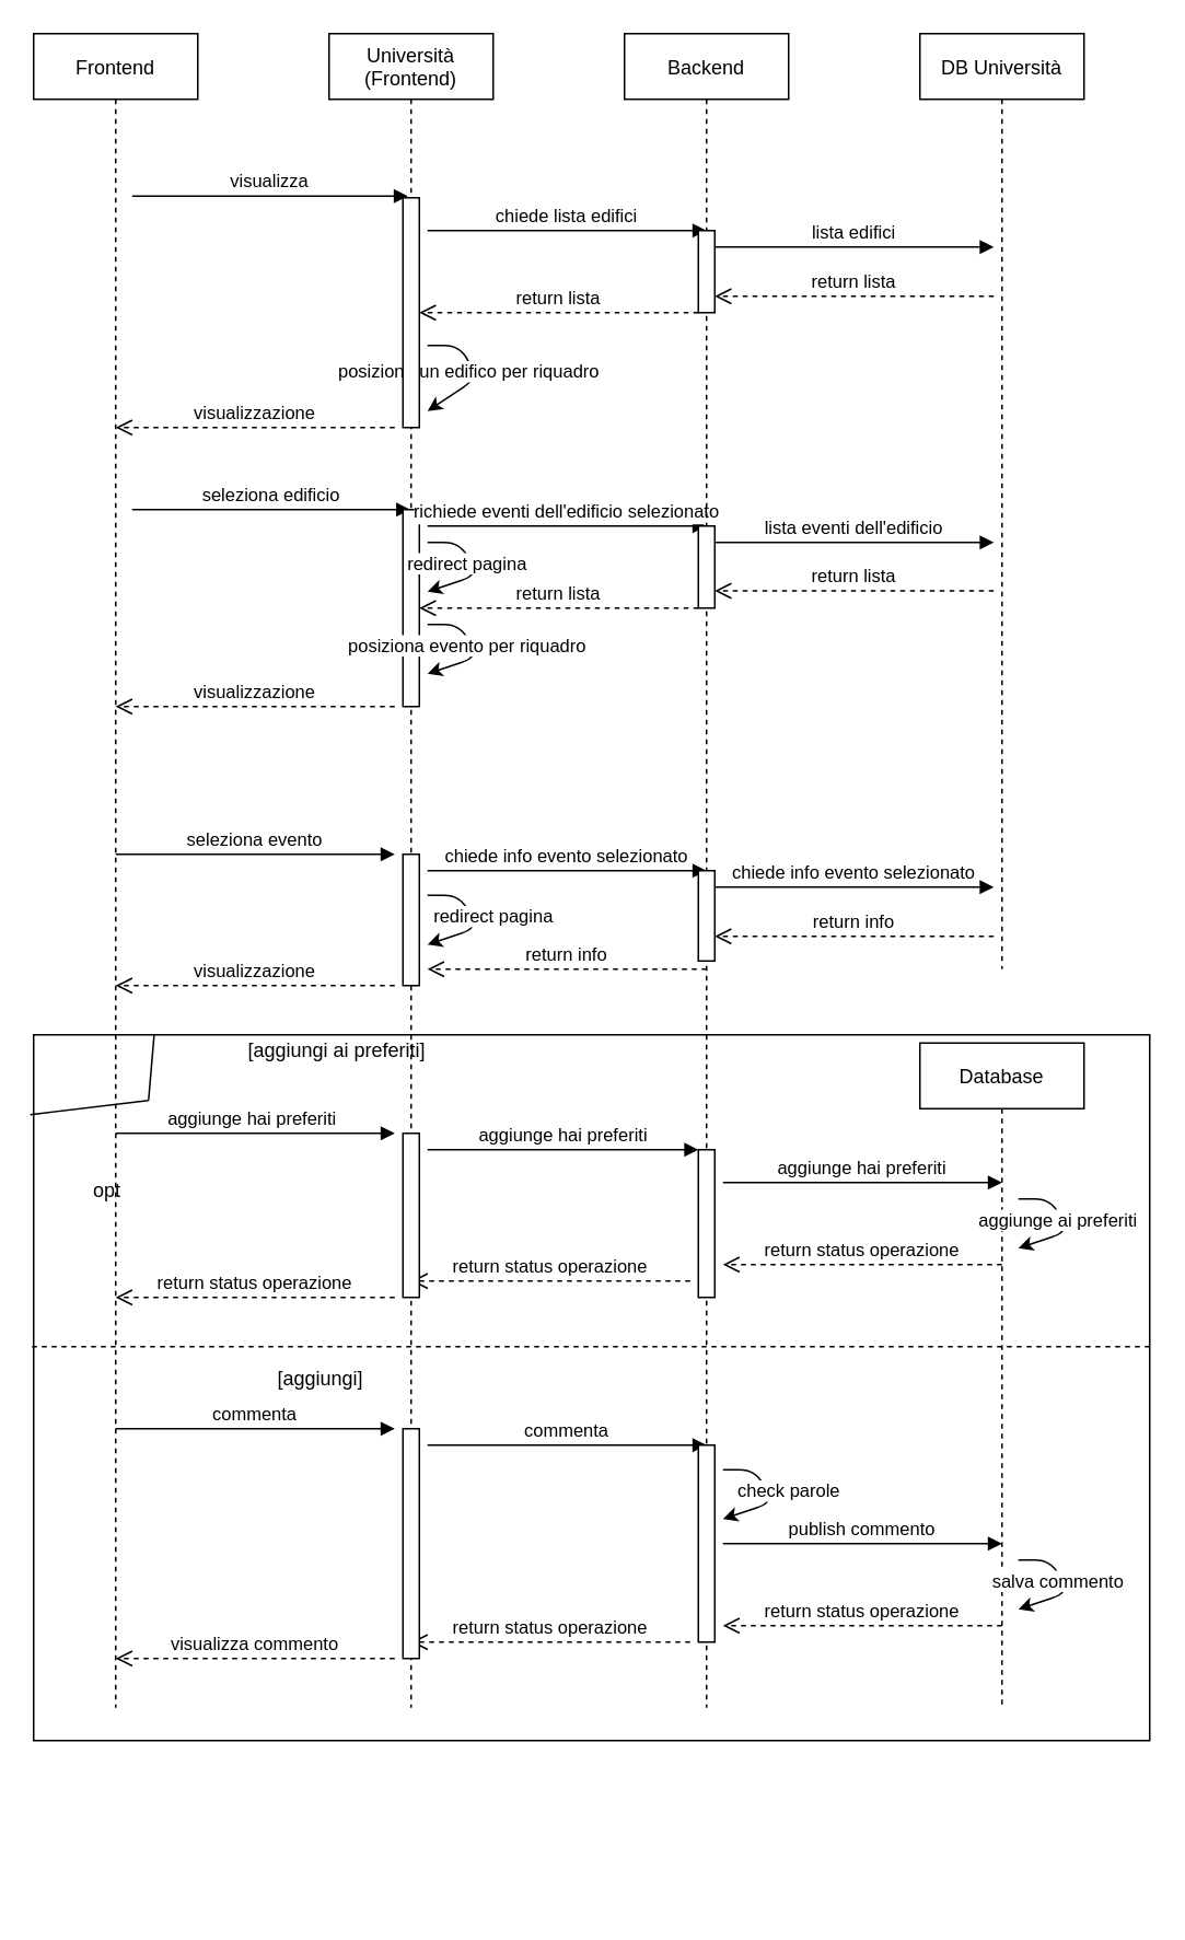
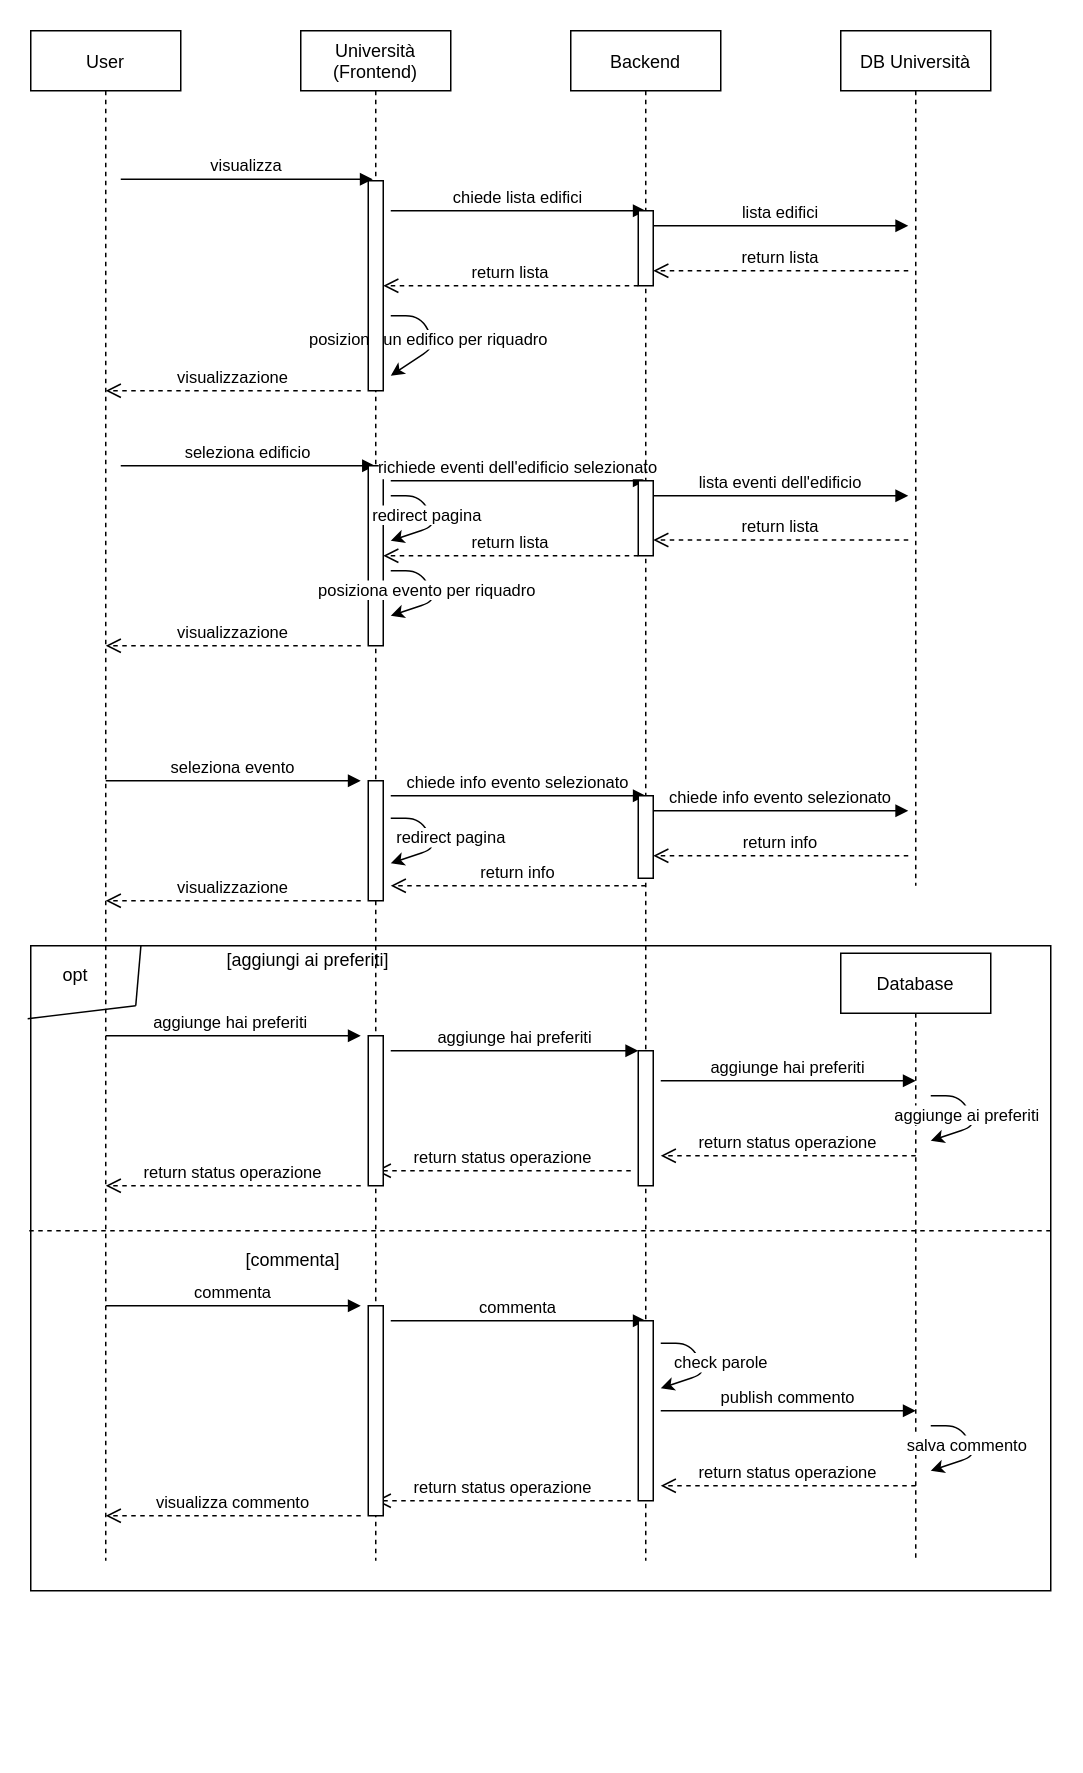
  <mxCell id="0" />
  <mxCell id="1" parent="0" />
  <mxCell id="2" value="" style="group" vertex="1" connectable="0" parent="1"><mxGeometry x="20" y="20" width="680" height="1140" as="geometry" /></mxCell>
- <mxCell id="3" value="Frontend" style="shape=umlLifeline;perimeter=lifelinePerimeter;container=0;collapsible=0;recursiveResize=0;rounded=0;shadow=0;strokeWidth=1;" vertex="1" parent="2"><mxGeometry width="100" height="1020" as="geometry" /></mxCell>
+ <mxCell id="3" value="User" style="shape=umlLifeline;perimeter=lifelinePerimeter;container=0;collapsible=0;recursiveResize=0;rounded=0;shadow=0;strokeWidth=1;" vertex="1" parent="2"><mxGeometry width="100" height="1020" as="geometry" /></mxCell>
  <mxCell id="4" value="visualizza" style="verticalAlign=bottom;endArrow=block;entryX=0.3;entryY=-0.007;shadow=0;strokeWidth=1;entryDx=0;entryDy=0;entryPerimeter=0;" edge="1" parent="2" target="44"><mxGeometry relative="1" as="geometry"><mxPoint x="60" y="99" as="sourcePoint" /><mxPoint x="220" y="123.529" as="targetPoint" /></mxGeometry></mxCell>
  <mxCell id="5" value="seleziona edificio" style="verticalAlign=bottom;endArrow=block;shadow=0;strokeWidth=1;" edge="1" parent="2" target="43"><mxGeometry relative="1" as="geometry"><mxPoint x="60" y="290" as="sourcePoint" /><mxPoint x="220" y="358.235" as="targetPoint" /></mxGeometry></mxCell>
  <mxCell id="6" value="" style="rounded=0;whiteSpace=wrap;html=1;fillColor=none;" vertex="1" parent="2"><mxGeometry y="610" width="680" height="430" as="geometry" /></mxCell>
- <mxCell id="7" value="opt" style="text;html=1;strokeColor=none;fillColor=none;align=center;verticalAlign=middle;whiteSpace=wrap;rounded=0;" vertex="1" parent="2"><mxGeometry x="25" y="695" width="40" height="20" as="geometry" /></mxCell>
+ <mxCell id="7" value="opt" style="text;html=1;strokeColor=none;fillColor=none;align=center;verticalAlign=middle;whiteSpace=wrap;rounded=0;" vertex="1" parent="2"><mxGeometry x="10" y="620" width="40" height="20" as="geometry" /></mxCell>
  <mxCell id="8" value="aggiunge hai preferiti " style="verticalAlign=bottom;endArrow=block;entryX=0;entryY=0;shadow=0;strokeWidth=1;" edge="1" parent="2"><mxGeometry relative="1" as="geometry"><mxPoint x="50" y="670" as="sourcePoint" /><mxPoint x="220" y="670" as="targetPoint" /></mxGeometry></mxCell>
  <mxCell id="9" value="[aggiungi ai preferiti]" style="text;html=1;strokeColor=none;fillColor=none;align=center;verticalAlign=middle;whiteSpace=wrap;rounded=0;" vertex="1" parent="2"><mxGeometry x="100" y="610" width="170" height="20" as="geometry" /></mxCell>
  <mxCell id="10" value="aggiunge hai preferiti" style="verticalAlign=bottom;endArrow=block;entryX=0;entryY=0;shadow=0;strokeWidth=1;" edge="1" parent="2" target="65"><mxGeometry relative="1" as="geometry"><mxPoint x="240" y="680" as="sourcePoint" /><mxPoint x="410" y="680" as="targetPoint" /></mxGeometry></mxCell>
  <mxCell id="11" value="aggiunge hai preferiti" style="verticalAlign=bottom;endArrow=block;entryX=0;entryY=0;shadow=0;strokeWidth=1;" edge="1" parent="2"><mxGeometry relative="1" as="geometry"><mxPoint x="420" y="700" as="sourcePoint" /><mxPoint x="590" y="700" as="targetPoint" /></mxGeometry></mxCell>
  <mxCell id="12" value="Database" style="shape=umlLifeline;perimeter=lifelinePerimeter;container=0;collapsible=0;recursiveResize=0;rounded=0;shadow=0;strokeWidth=1;" vertex="1" parent="2"><mxGeometry x="540" y="615" width="100" height="405" as="geometry" /></mxCell>
  <mxCell id="13" value="return status operazione" style="verticalAlign=bottom;endArrow=open;dashed=1;endSize=8;shadow=0;strokeWidth=1;" edge="1" parent="2"><mxGeometry relative="1" as="geometry"><mxPoint x="420" y="750" as="targetPoint" /><mxPoint x="590" y="750" as="sourcePoint" /></mxGeometry></mxCell>
  <mxCell id="14" value="return status operazione" style="verticalAlign=bottom;endArrow=open;dashed=1;endSize=8;shadow=0;strokeWidth=1;" edge="1" parent="2"><mxGeometry relative="1" as="geometry"><mxPoint x="230" y="760" as="targetPoint" /><mxPoint x="400" y="760" as="sourcePoint" /></mxGeometry></mxCell>
  <mxCell id="15" value="return status operazione" style="verticalAlign=bottom;endArrow=open;dashed=1;endSize=8;shadow=0;strokeWidth=1;" edge="1" parent="2"><mxGeometry relative="1" as="geometry"><mxPoint x="50" y="770" as="targetPoint" /><mxPoint x="220" y="770" as="sourcePoint" /></mxGeometry></mxCell>
  <mxCell id="16" value="" style="endArrow=none;dashed=1;html=1;entryX=1;entryY=0.442;entryDx=0;entryDy=0;entryPerimeter=0;" edge="1" parent="2" target="6"><mxGeometry width="50" height="50" relative="1" as="geometry"><mxPoint x="-1" y="800" as="sourcePoint" /><mxPoint x="410" y="730" as="targetPoint" /></mxGeometry></mxCell>
  <mxCell id="17" value="return lista" style="verticalAlign=bottom;endArrow=open;dashed=1;endSize=8;shadow=0;strokeWidth=1;" edge="1" parent="2"><mxGeometry relative="1" as="geometry"><mxPoint x="415" y="159.998" as="targetPoint" /><mxPoint x="585" y="159.998" as="sourcePoint" /></mxGeometry></mxCell>
  <mxCell id="18" value="commenta" style="verticalAlign=bottom;endArrow=block;entryX=0;entryY=0;shadow=0;strokeWidth=1;" edge="1" parent="2"><mxGeometry relative="1" as="geometry"><mxPoint x="50" y="850" as="sourcePoint" /><mxPoint x="220" y="850" as="targetPoint" /></mxGeometry></mxCell>
- <mxCell id="19" value="[aggiungi]" style="text;html=1;strokeColor=none;fillColor=none;align=center;verticalAlign=middle;whiteSpace=wrap;rounded=0;" vertex="1" parent="2"><mxGeometry x="90" y="810" width="170" height="20" as="geometry" /></mxCell>
+ <mxCell id="19" value="[commenta]" style="text;html=1;strokeColor=none;fillColor=none;align=center;verticalAlign=middle;whiteSpace=wrap;rounded=0;" vertex="1" parent="2"><mxGeometry x="90" y="810" width="170" height="20" as="geometry" /></mxCell>
  <mxCell id="20" value="commenta" style="verticalAlign=bottom;endArrow=block;entryX=0;entryY=0;shadow=0;strokeWidth=1;" edge="1" parent="2"><mxGeometry relative="1" as="geometry"><mxPoint x="240" y="860" as="sourcePoint" /><mxPoint x="410" y="860" as="targetPoint" /></mxGeometry></mxCell>
  <mxCell id="21" value="" style="endArrow=classic;html=1;" edge="1" parent="2"><mxGeometry width="50" height="50" relative="1" as="geometry"><mxPoint x="420" y="875" as="sourcePoint" /><mxPoint x="420" y="905" as="targetPoint" /><Array as="points"><mxPoint x="440" y="875" /><mxPoint x="450" y="895" /></Array></mxGeometry></mxCell>
  <mxCell id="22" value="check parole" style="edgeLabel;html=1;align=center;verticalAlign=middle;resizable=0;points=[];" vertex="1" connectable="0" parent="21"><mxGeometry x="-0.068" y="-3" relative="1" as="geometry"><mxPoint x="16.42" y="-1" as="offset" /></mxGeometry></mxCell>
  <mxCell id="23" value="publish commento" style="verticalAlign=bottom;endArrow=block;entryX=0;entryY=0;shadow=0;strokeWidth=1;" edge="1" parent="2"><mxGeometry relative="1" as="geometry"><mxPoint x="420" y="920" as="sourcePoint" /><mxPoint x="590" y="920" as="targetPoint" /></mxGeometry></mxCell>
  <mxCell id="24" value="return status operazione" style="verticalAlign=bottom;endArrow=open;dashed=1;endSize=8;shadow=0;strokeWidth=1;" edge="1" parent="2"><mxGeometry relative="1" as="geometry"><mxPoint x="420" y="970" as="targetPoint" /><mxPoint x="590" y="970" as="sourcePoint" /></mxGeometry></mxCell>
  <mxCell id="25" value="" style="endArrow=classic;html=1;" edge="1" parent="2"><mxGeometry width="50" height="50" relative="1" as="geometry"><mxPoint x="600" y="930" as="sourcePoint" /><mxPoint x="600" y="960" as="targetPoint" /><Array as="points"><mxPoint x="620" y="930" /><mxPoint x="630" y="950" /></Array></mxGeometry></mxCell>
  <mxCell id="26" value="salva commento" style="edgeLabel;html=1;align=center;verticalAlign=middle;resizable=0;points=[];" vertex="1" connectable="0" parent="25"><mxGeometry x="-0.068" y="-3" relative="1" as="geometry"><mxPoint y="-1" as="offset" /></mxGeometry></mxCell>
  <mxCell id="27" value="return status operazione" style="verticalAlign=bottom;endArrow=open;dashed=1;endSize=8;shadow=0;strokeWidth=1;" edge="1" parent="2"><mxGeometry relative="1" as="geometry"><mxPoint x="230" y="980" as="targetPoint" /><mxPoint x="400" y="980" as="sourcePoint" /></mxGeometry></mxCell>
  <mxCell id="28" value="visualizza commento" style="verticalAlign=bottom;endArrow=open;dashed=1;endSize=8;shadow=0;strokeWidth=1;" edge="1" parent="2"><mxGeometry relative="1" as="geometry"><mxPoint x="50" y="990" as="targetPoint" /><mxPoint x="220" y="990" as="sourcePoint" /></mxGeometry></mxCell>
  <mxCell id="29" value="" style="group" vertex="1" connectable="0" parent="1"><mxGeometry x="560" y="20" width="100" height="570" as="geometry" /></mxCell>
  <mxCell id="30" value="DB Università" style="shape=umlLifeline;perimeter=lifelinePerimeter;container=0;collapsible=0;recursiveResize=0;rounded=0;shadow=0;strokeWidth=1;" vertex="1" parent="29"><mxGeometry width="100" height="570" as="geometry" /></mxCell>
  <mxCell id="31" value="chiede lista edifici" style="verticalAlign=bottom;endArrow=block;entryX=0;entryY=0;shadow=0;strokeWidth=1;" edge="1" parent="1"><mxGeometry relative="1" as="geometry"><mxPoint x="260" y="140" as="sourcePoint" /><mxPoint x="430" y="140" as="targetPoint" /></mxGeometry></mxCell>
  <mxCell id="32" value="" style="endArrow=classic;html=1;" edge="1" parent="1"><mxGeometry width="50" height="50" relative="1" as="geometry"><mxPoint x="260" y="210" as="sourcePoint" /><mxPoint x="260" y="250" as="targetPoint" /><Array as="points"><mxPoint x="280" y="210" /><mxPoint x="290" y="230" /></Array></mxGeometry></mxCell>
  <mxCell id="33" value="posiziona un edifico per riquadro" style="edgeLabel;html=1;align=center;verticalAlign=middle;resizable=0;points=[];" vertex="1" connectable="0" parent="32"><mxGeometry x="-0.068" y="-3" relative="1" as="geometry"><mxPoint y="-1" as="offset" /></mxGeometry></mxCell>
  <mxCell id="34" value="visualizzazione" style="verticalAlign=bottom;endArrow=open;dashed=1;endSize=8;shadow=0;strokeWidth=1;" edge="1" parent="1"><mxGeometry relative="1" as="geometry"><mxPoint x="70" y="260" as="targetPoint" /><mxPoint x="240" y="260" as="sourcePoint" /></mxGeometry></mxCell>
  <mxCell id="35" value="chiede info evento selezionato" style="verticalAlign=bottom;endArrow=block;entryX=0;entryY=0;shadow=0;strokeWidth=1;" edge="1" parent="1"><mxGeometry relative="1" as="geometry"><mxPoint x="260" y="530" as="sourcePoint" /><mxPoint x="430" y="530" as="targetPoint" /></mxGeometry></mxCell>
  <mxCell id="36" value="return info" style="verticalAlign=bottom;endArrow=open;dashed=1;endSize=8;shadow=0;strokeWidth=1;" edge="1" parent="1"><mxGeometry relative="1" as="geometry"><mxPoint x="260" y="590" as="targetPoint" /><mxPoint x="430" y="590" as="sourcePoint" /></mxGeometry></mxCell>
  <mxCell id="37" value="visualizzazione" style="verticalAlign=bottom;endArrow=open;dashed=1;endSize=8;shadow=0;strokeWidth=1;" edge="1" parent="1"><mxGeometry relative="1" as="geometry"><mxPoint x="70" y="600" as="targetPoint" /><mxPoint x="240" y="600" as="sourcePoint" /></mxGeometry></mxCell>
  <mxCell id="38" value="seleziona evento" style="verticalAlign=bottom;endArrow=block;entryX=0;entryY=0;shadow=0;strokeWidth=1;" edge="1" parent="1"><mxGeometry relative="1" as="geometry"><mxPoint x="70" y="520" as="sourcePoint" /><mxPoint x="240" y="520" as="targetPoint" /></mxGeometry></mxCell>
  <mxCell id="39" value="visualizzazione" style="verticalAlign=bottom;endArrow=open;dashed=1;endSize=8;shadow=0;strokeWidth=1;" edge="1" parent="1"><mxGeometry relative="1" as="geometry"><mxPoint x="70" y="430" as="targetPoint" /><mxPoint x="240" y="430" as="sourcePoint" /></mxGeometry></mxCell>
  <mxCell id="40" value="return info" style="verticalAlign=bottom;endArrow=open;dashed=1;endSize=8;shadow=0;strokeWidth=1;" edge="1" parent="1"><mxGeometry relative="1" as="geometry"><mxPoint x="435" y="570" as="targetPoint" /><mxPoint x="605" y="570" as="sourcePoint" /></mxGeometry></mxCell>
  <mxCell id="41" value="" style="endArrow=classic;html=1;" edge="1" parent="1"><mxGeometry width="50" height="50" relative="1" as="geometry"><mxPoint x="260" y="545" as="sourcePoint" /><mxPoint x="260" y="575" as="targetPoint" /><Array as="points"><mxPoint x="280" y="545" /><mxPoint x="290" y="565" /></Array></mxGeometry></mxCell>
  <mxCell id="42" value="redirect pagina" style="edgeLabel;html=1;align=center;verticalAlign=middle;resizable=0;points=[];" vertex="1" connectable="0" parent="41"><mxGeometry x="-0.068" y="-3" relative="1" as="geometry"><mxPoint x="16.42" y="-1.36" as="offset" /></mxGeometry></mxCell>
  <mxCell id="43" value="Università&#10;(Frontend)" style="shape=umlLifeline;perimeter=lifelinePerimeter;container=0;collapsible=0;recursiveResize=0;rounded=0;shadow=0;strokeWidth=1;" vertex="1" parent="1"><mxGeometry x="200" y="20" width="100" height="1020" as="geometry" /></mxCell>
  <mxCell id="44" value="" style="points=[];perimeter=orthogonalPerimeter;rounded=0;shadow=0;strokeWidth=1;" vertex="1" parent="1"><mxGeometry x="245" y="120" width="10" height="140" as="geometry" /></mxCell>
  <mxCell id="45" value="return lista" style="verticalAlign=bottom;endArrow=open;dashed=1;endSize=8;shadow=0;strokeWidth=1;" edge="1" parent="1"><mxGeometry relative="1" as="geometry"><mxPoint x="255" y="190" as="targetPoint" /><mxPoint x="425" y="190" as="sourcePoint" /></mxGeometry></mxCell>
  <mxCell id="46" value="" style="points=[];perimeter=orthogonalPerimeter;rounded=0;shadow=0;strokeWidth=1;" vertex="1" parent="1"><mxGeometry x="245" y="310" width="10" height="120" as="geometry" /></mxCell>
  <mxCell id="47" value="richiede eventi dell'edificio selezionato" style="verticalAlign=bottom;endArrow=block;entryX=0;entryY=0;shadow=0;strokeWidth=1;" edge="1" parent="1"><mxGeometry relative="1" as="geometry"><mxPoint x="260" y="320" as="sourcePoint" /><mxPoint x="430" y="320" as="targetPoint" /></mxGeometry></mxCell>
  <mxCell id="48" value="return lista" style="verticalAlign=bottom;endArrow=open;dashed=1;endSize=8;shadow=0;strokeWidth=1;" edge="1" parent="1"><mxGeometry relative="1" as="geometry"><mxPoint x="255" y="370" as="targetPoint" /><mxPoint x="425" y="370" as="sourcePoint" /></mxGeometry></mxCell>
  <mxCell id="49" value="" style="points=[];perimeter=orthogonalPerimeter;rounded=0;shadow=0;strokeWidth=1;" vertex="1" parent="1"><mxGeometry x="245" y="520" width="10" height="80" as="geometry" /></mxCell>
  <mxCell id="50" value="" style="endArrow=classic;html=1;" edge="1" parent="1"><mxGeometry width="50" height="50" relative="1" as="geometry"><mxPoint x="260" y="330" as="sourcePoint" /><mxPoint x="260" y="360" as="targetPoint" /><Array as="points"><mxPoint x="280" y="330" /><mxPoint x="290" y="350" /></Array></mxGeometry></mxCell>
  <mxCell id="51" value="redirect pagina" style="edgeLabel;html=1;align=center;verticalAlign=middle;resizable=0;points=[];" vertex="1" connectable="0" parent="50"><mxGeometry x="-0.068" y="-3" relative="1" as="geometry"><mxPoint y="-1" as="offset" /></mxGeometry></mxCell>
  <mxCell id="52" value="" style="endArrow=classic;html=1;" edge="1" parent="1"><mxGeometry width="50" height="50" relative="1" as="geometry"><mxPoint x="260" y="380" as="sourcePoint" /><mxPoint x="260" y="410" as="targetPoint" /><Array as="points"><mxPoint x="280" y="380" /><mxPoint x="290" y="400" /></Array></mxGeometry></mxCell>
  <mxCell id="53" value="posiziona evento per riquadro" style="edgeLabel;html=1;align=center;verticalAlign=middle;resizable=0;points=[];" vertex="1" connectable="0" parent="52"><mxGeometry x="-0.068" y="-3" relative="1" as="geometry"><mxPoint y="-1" as="offset" /></mxGeometry></mxCell>
  <mxCell id="54" value="Backend" style="shape=umlLifeline;perimeter=lifelinePerimeter;container=0;collapsible=0;recursiveResize=0;rounded=0;shadow=0;strokeWidth=1;" vertex="1" parent="1"><mxGeometry x="380" y="20" width="100" height="1020" as="geometry" /></mxCell>
  <mxCell id="55" value="" style="points=[];perimeter=orthogonalPerimeter;rounded=0;shadow=0;strokeWidth=1;" vertex="1" parent="1"><mxGeometry x="425" y="140" width="10" height="50" as="geometry" /></mxCell>
  <mxCell id="56" value="lista edifici" style="verticalAlign=bottom;endArrow=block;entryX=0;entryY=0;shadow=0;strokeWidth=1;" edge="1" parent="1"><mxGeometry relative="1" as="geometry"><mxPoint x="435" y="150" as="sourcePoint" /><mxPoint x="605" y="150" as="targetPoint" /></mxGeometry></mxCell>
  <mxCell id="57" value="" style="points=[];perimeter=orthogonalPerimeter;rounded=0;shadow=0;strokeWidth=1;" vertex="1" parent="1"><mxGeometry x="425" y="320" width="10" height="50" as="geometry" /></mxCell>
  <mxCell id="58" value="lista eventi dell'edificio" style="verticalAlign=bottom;endArrow=block;entryX=0;entryY=0;shadow=0;strokeWidth=1;" edge="1" parent="1"><mxGeometry relative="1" as="geometry"><mxPoint x="435" y="330" as="sourcePoint" /><mxPoint x="605" y="330" as="targetPoint" /></mxGeometry></mxCell>
  <mxCell id="59" value="return lista" style="verticalAlign=bottom;endArrow=open;dashed=1;endSize=8;shadow=0;strokeWidth=1;" edge="1" parent="1"><mxGeometry relative="1" as="geometry"><mxPoint x="435" y="359.5" as="targetPoint" /><mxPoint x="605" y="359.5" as="sourcePoint" /></mxGeometry></mxCell>
  <mxCell id="60" value="" style="points=[];perimeter=orthogonalPerimeter;rounded=0;shadow=0;strokeWidth=1;" vertex="1" parent="1"><mxGeometry x="425" y="530" width="10" height="55" as="geometry" /></mxCell>
  <mxCell id="61" value="chiede info evento selezionato" style="verticalAlign=bottom;endArrow=block;entryX=0;entryY=0;shadow=0;strokeWidth=1;" edge="1" parent="1"><mxGeometry relative="1" as="geometry"><mxPoint x="435" y="540" as="sourcePoint" /><mxPoint x="605" y="540" as="targetPoint" /></mxGeometry></mxCell>
  <mxCell id="62" value="" style="endArrow=none;html=1;exitX=-0.003;exitY=0.113;exitDx=0;exitDy=0;exitPerimeter=0;" edge="1" parent="1" source="6"><mxGeometry width="50" height="50" relative="1" as="geometry"><mxPoint x="360" y="720" as="sourcePoint" /><mxPoint x="90" y="670" as="targetPoint" /></mxGeometry></mxCell>
  <mxCell id="63" value="" style="endArrow=none;html=1;entryX=0.108;entryY=0;entryDx=0;entryDy=0;entryPerimeter=0;" edge="1" parent="1" target="6"><mxGeometry width="50" height="50" relative="1" as="geometry"><mxPoint x="90" y="670" as="sourcePoint" /><mxPoint x="410" y="670" as="targetPoint" /></mxGeometry></mxCell>
  <mxCell id="64" value="" style="points=[];perimeter=orthogonalPerimeter;rounded=0;shadow=0;strokeWidth=1;" vertex="1" parent="1"><mxGeometry x="245" y="690" width="10" height="100" as="geometry" /></mxCell>
  <mxCell id="65" value="" style="points=[];perimeter=orthogonalPerimeter;rounded=0;shadow=0;strokeWidth=1;" vertex="1" parent="1"><mxGeometry x="425" y="700" width="10" height="90" as="geometry" /></mxCell>
  <mxCell id="66" value="" style="endArrow=classic;html=1;" edge="1" parent="1"><mxGeometry width="50" height="50" relative="1" as="geometry"><mxPoint x="620" y="730" as="sourcePoint" /><mxPoint x="620" y="760" as="targetPoint" /><Array as="points"><mxPoint x="640" y="730" /><mxPoint x="650" y="750" /></Array></mxGeometry></mxCell>
  <mxCell id="67" value="aggiunge ai preferiti" style="edgeLabel;html=1;align=center;verticalAlign=middle;resizable=0;points=[];" vertex="1" connectable="0" parent="66"><mxGeometry x="-0.068" y="-3" relative="1" as="geometry"><mxPoint y="-1" as="offset" /></mxGeometry></mxCell>
  <mxCell id="68" value="" style="points=[];perimeter=orthogonalPerimeter;rounded=0;shadow=0;strokeWidth=1;" vertex="1" parent="1"><mxGeometry x="245" y="870" width="10" height="140" as="geometry" /></mxCell>
  <mxCell id="69" value="" style="points=[];perimeter=orthogonalPerimeter;rounded=0;shadow=0;strokeWidth=1;fillColor=#ffffff;" vertex="1" parent="1"><mxGeometry x="425" y="880" width="10" height="120" as="geometry" /></mxCell>
